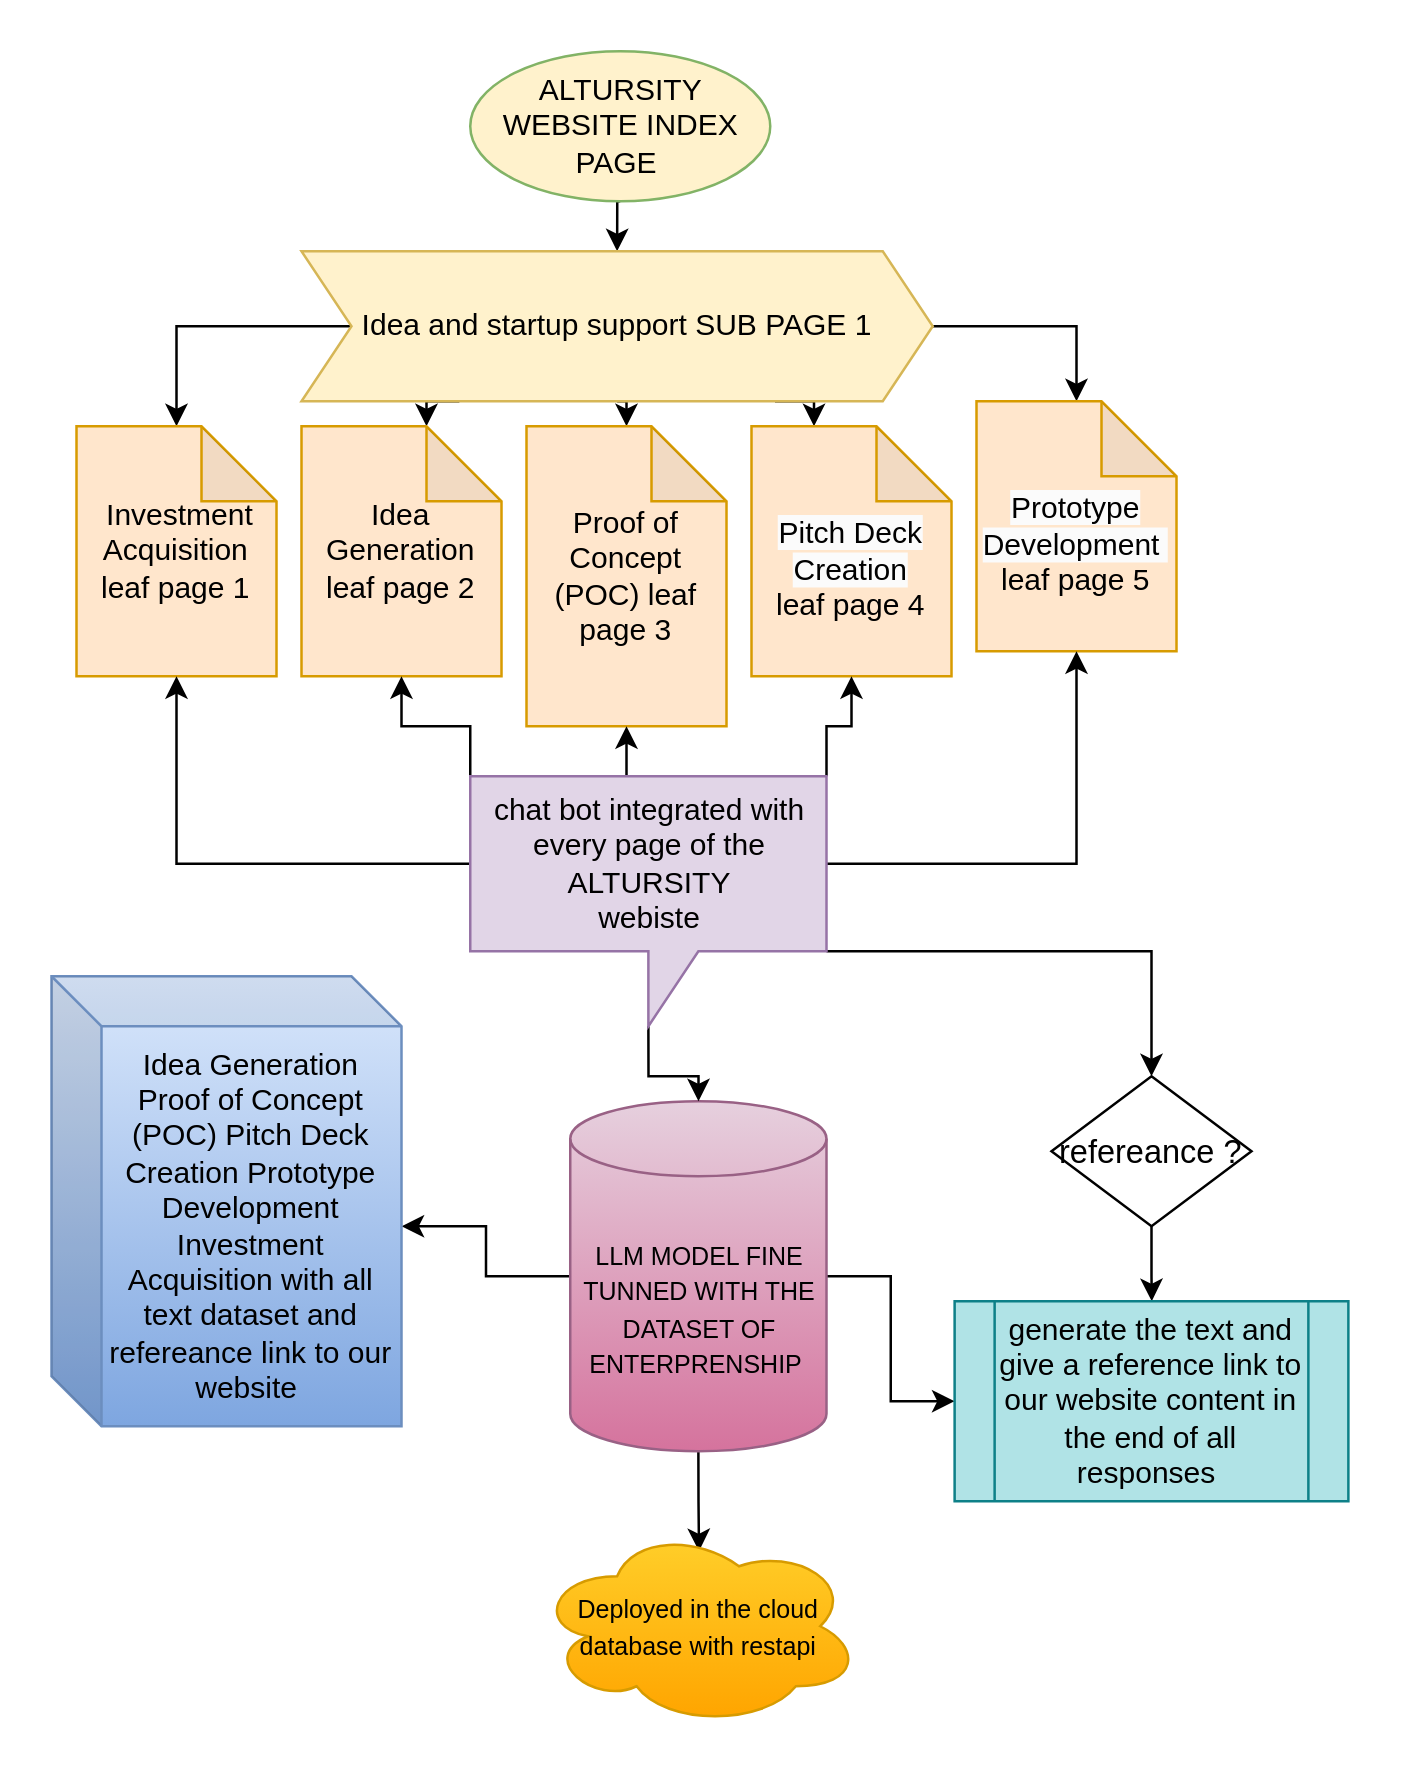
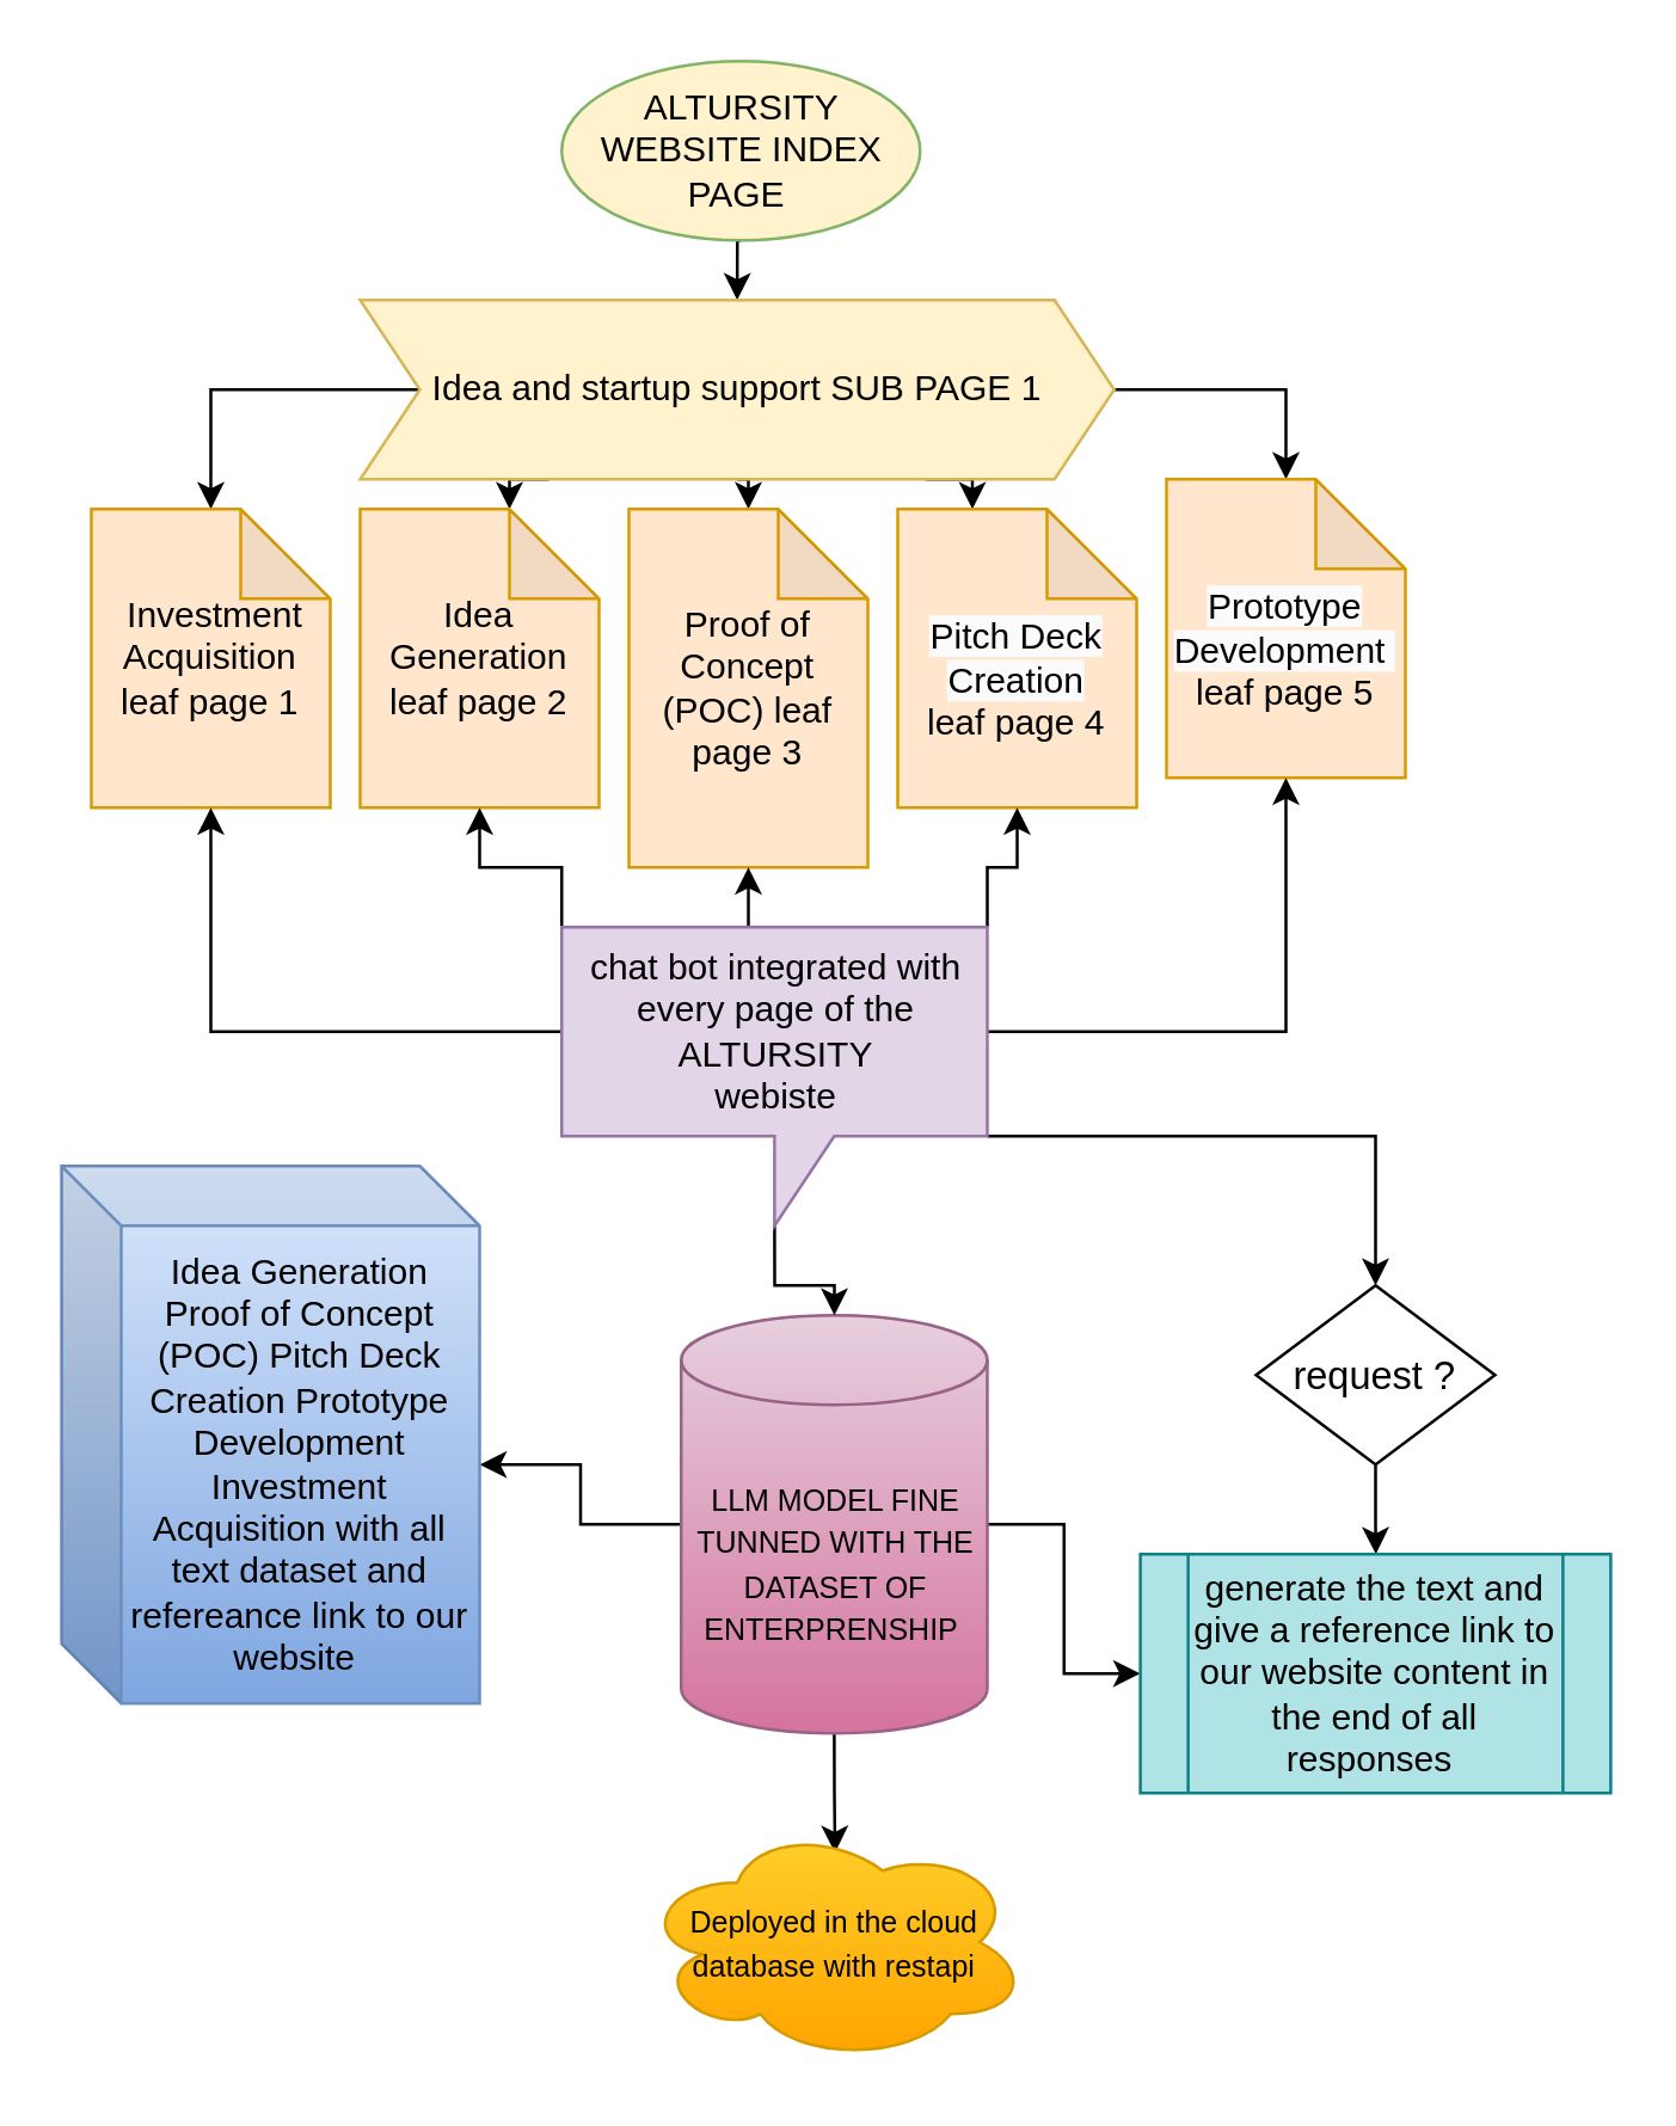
  <mxCell id="0" />
  <mxCell id="1" parent="0" />
  <mxCell id="2" style="edgeStyle=orthogonalEdgeStyle;rounded=0;orthogonalLoop=1;jettySize=auto;html=1;exitX=0.5;exitY=1;exitDx=0;exitDy=0;entryX=0.5;entryY=0;entryDx=0;entryDy=0;" edge="1" parent="1" source="3" target="13"><mxGeometry relative="1" as="geometry" /></mxCell>
  <mxCell id="3" value="ALTURSITY WEBSITE INDEX PAGE&amp;nbsp;" style="ellipse;whiteSpace=wrap;html=1;fillColor=#fff2cc;strokeColor=#82b366;" vertex="1" parent="1"><mxGeometry x="187.5" y="20" width="120" height="60" as="geometry" /></mxCell>
  <mxCell id="4" style="edgeStyle=orthogonalEdgeStyle;rounded=0;orthogonalLoop=1;jettySize=auto;html=1;exitX=0;exitY=0.5;exitDx=0;exitDy=0;exitPerimeter=0;entryX=0;entryY=0;entryDx=140;entryDy=100;entryPerimeter=0;" edge="1" parent="1" source="7" target="27"><mxGeometry relative="1" as="geometry" /></mxCell>
  <mxCell id="5" style="edgeStyle=orthogonalEdgeStyle;rounded=0;orthogonalLoop=1;jettySize=auto;html=1;exitX=1;exitY=0.5;exitDx=0;exitDy=0;exitPerimeter=0;entryX=0;entryY=0.5;entryDx=0;entryDy=0;" edge="1" parent="1" source="7" target="30"><mxGeometry relative="1" as="geometry" /></mxCell>
  <mxCell id="6" style="edgeStyle=orthogonalEdgeStyle;rounded=0;orthogonalLoop=1;jettySize=auto;html=1;exitX=0.5;exitY=1;exitDx=0;exitDy=0;exitPerimeter=0;" edge="1" parent="1" source="7"><mxGeometry relative="1" as="geometry"><mxPoint x="279" y="620" as="targetPoint" /></mxGeometry></mxCell>
  <mxCell id="7" value="&lt;font style=&quot;font-size: 10px;&quot;&gt;LLM MODEL FINE TUNNED WITH THE DATASET OF ENTERPRENSHIP&amp;nbsp;&lt;/font&gt;" style="shape=cylinder3;whiteSpace=wrap;html=1;boundedLbl=1;backgroundOutline=1;size=15;fillColor=#e6d0de;strokeColor=#996185;gradientColor=#d5739d;" vertex="1" parent="1"><mxGeometry x="227.5" y="440" width="102.5" height="140" as="geometry" /></mxCell>
  <mxCell id="8" style="edgeStyle=orthogonalEdgeStyle;rounded=0;orthogonalLoop=1;jettySize=auto;html=1;entryX=0.5;entryY=0;entryDx=0;entryDy=0;entryPerimeter=0;" edge="1" parent="1" source="13" target="14"><mxGeometry relative="1" as="geometry" /></mxCell>
  <mxCell id="9" style="edgeStyle=orthogonalEdgeStyle;rounded=0;orthogonalLoop=1;jettySize=auto;html=1;exitX=0.25;exitY=1;exitDx=0;exitDy=0;entryX=0;entryY=0;entryDx=50;entryDy=0;entryPerimeter=0;" edge="1" parent="1" source="13" target="17"><mxGeometry relative="1" as="geometry" /></mxCell>
  <mxCell id="10" style="edgeStyle=orthogonalEdgeStyle;rounded=0;orthogonalLoop=1;jettySize=auto;html=1;exitX=0.5;exitY=1;exitDx=0;exitDy=0;entryX=0.5;entryY=0;entryDx=0;entryDy=0;entryPerimeter=0;" edge="1" parent="1" source="13" target="18"><mxGeometry relative="1" as="geometry" /></mxCell>
  <mxCell id="11" style="edgeStyle=orthogonalEdgeStyle;rounded=0;orthogonalLoop=1;jettySize=auto;html=1;exitX=0.75;exitY=1;exitDx=0;exitDy=0;entryX=0;entryY=0;entryDx=25;entryDy=0;entryPerimeter=0;" edge="1" parent="1" source="13" target="16"><mxGeometry relative="1" as="geometry" /></mxCell>
  <mxCell id="12" style="edgeStyle=orthogonalEdgeStyle;rounded=0;orthogonalLoop=1;jettySize=auto;html=1;exitX=1;exitY=0.5;exitDx=0;exitDy=0;entryX=0.5;entryY=0;entryDx=0;entryDy=0;entryPerimeter=0;" edge="1" parent="1" source="13" target="15"><mxGeometry relative="1" as="geometry" /></mxCell>
  <mxCell id="13" value="Idea and startup support SUB PAGE 1" style="shape=step;perimeter=stepPerimeter;whiteSpace=wrap;html=1;fixedSize=1;fillColor=#fff2cc;strokeColor=#d6b656;" vertex="1" parent="1"><mxGeometry x="120" y="100" width="252.5" height="60" as="geometry" /></mxCell>
  <mxCell id="14" value="&amp;nbsp;Investment Acquisition leaf page 1" style="shape=note;whiteSpace=wrap;html=1;backgroundOutline=1;darkOpacity=0.05;fillColor=#ffe6cc;strokeColor=#d79b00;" vertex="1" parent="1"><mxGeometry x="30" y="170" width="80" height="100" as="geometry" /></mxCell>
  <mxCell id="15" value="&lt;br&gt;&lt;span style=&quot;color: rgb(0, 0, 0); font-family: Helvetica; font-size: 12px; font-style: normal; font-variant-ligatures: normal; font-variant-caps: normal; font-weight: 400; letter-spacing: normal; orphans: 2; text-align: center; text-indent: 0px; text-transform: none; widows: 2; word-spacing: 0px; -webkit-text-stroke-width: 0px; background-color: rgb(251, 251, 251); text-decoration-thickness: initial; text-decoration-style: initial; text-decoration-color: initial; float: none; display: inline !important;&quot;&gt;Prototype Development&lt;span&gt;&amp;nbsp;&lt;/span&gt;&lt;/span&gt;&lt;br&gt;leaf page 5" style="shape=note;whiteSpace=wrap;html=1;backgroundOutline=1;darkOpacity=0.05;fillColor=#ffe6cc;strokeColor=#d79b00;" vertex="1" parent="1"><mxGeometry x="390" y="160" width="80" height="100" as="geometry" /></mxCell>
  <mxCell id="16" value="&lt;br&gt;&lt;span style=&quot;color: rgb(0, 0, 0); font-family: Helvetica; font-size: 12px; font-style: normal; font-variant-ligatures: normal; font-variant-caps: normal; font-weight: 400; letter-spacing: normal; orphans: 2; text-align: center; text-indent: 0px; text-transform: none; widows: 2; word-spacing: 0px; -webkit-text-stroke-width: 0px; background-color: rgb(251, 251, 251); text-decoration-thickness: initial; text-decoration-style: initial; text-decoration-color: initial; float: none; display: inline !important;&quot;&gt;Pitch Deck Creation&lt;/span&gt;&lt;br&gt;leaf page 4" style="shape=note;whiteSpace=wrap;html=1;backgroundOutline=1;darkOpacity=0.05;fillColor=#ffe6cc;strokeColor=#d79b00;" vertex="1" parent="1"><mxGeometry x="300" y="170" width="80" height="100" as="geometry" /></mxCell>
  <mxCell id="17" value="Idea Generation&lt;br&gt;leaf page 2" style="shape=note;whiteSpace=wrap;html=1;backgroundOutline=1;darkOpacity=0.05;fillColor=#ffe6cc;strokeColor=#d79b00;" vertex="1" parent="1"><mxGeometry x="120" y="170" width="80" height="100" as="geometry" /></mxCell>
  <mxCell id="18" value="Proof of Concept (POC) leaf page 3" style="shape=note;whiteSpace=wrap;html=1;backgroundOutline=1;darkOpacity=0.05;fillColor=#ffe6cc;strokeColor=#d79b00;" vertex="1" parent="1"><mxGeometry x="210" y="170" width="80" height="120" as="geometry" /></mxCell>
  <mxCell id="19" style="edgeStyle=orthogonalEdgeStyle;rounded=0;orthogonalLoop=1;jettySize=auto;html=1;exitX=0;exitY=0;exitDx=0;exitDy=35;exitPerimeter=0;entryX=0.5;entryY=1;entryDx=0;entryDy=0;entryPerimeter=0;" edge="1" parent="1" source="26" target="14"><mxGeometry relative="1" as="geometry" /></mxCell>
  <mxCell id="20" style="edgeStyle=orthogonalEdgeStyle;rounded=0;orthogonalLoop=1;jettySize=auto;html=1;exitX=0;exitY=0;exitDx=0;exitDy=0;exitPerimeter=0;" edge="1" parent="1" source="26" target="17"><mxGeometry relative="1" as="geometry" /></mxCell>
  <mxCell id="21" style="edgeStyle=orthogonalEdgeStyle;rounded=0;orthogonalLoop=1;jettySize=auto;html=1;exitX=0.5;exitY=0;exitDx=0;exitDy=0;exitPerimeter=0;entryX=0.5;entryY=1;entryDx=0;entryDy=0;entryPerimeter=0;" edge="1" parent="1" source="26" target="18"><mxGeometry relative="1" as="geometry" /></mxCell>
  <mxCell id="22" style="edgeStyle=orthogonalEdgeStyle;rounded=0;orthogonalLoop=1;jettySize=auto;html=1;exitX=1;exitY=0;exitDx=0;exitDy=0;exitPerimeter=0;entryX=0.5;entryY=1;entryDx=0;entryDy=0;entryPerimeter=0;" edge="1" parent="1" source="26" target="16"><mxGeometry relative="1" as="geometry" /></mxCell>
  <mxCell id="23" style="edgeStyle=orthogonalEdgeStyle;rounded=0;orthogonalLoop=1;jettySize=auto;html=1;exitX=0;exitY=0;exitDx=142.5;exitDy=35;exitPerimeter=0;entryX=0.5;entryY=1;entryDx=0;entryDy=0;entryPerimeter=0;" edge="1" parent="1" source="26" target="15"><mxGeometry relative="1" as="geometry" /></mxCell>
  <mxCell id="24" style="edgeStyle=orthogonalEdgeStyle;rounded=0;orthogonalLoop=1;jettySize=auto;html=1;exitX=0;exitY=0;exitDx=71.25;exitDy=100;exitPerimeter=0;" edge="1" parent="1" source="26" target="7"><mxGeometry relative="1" as="geometry" /></mxCell>
  <mxCell id="25" style="edgeStyle=orthogonalEdgeStyle;rounded=0;orthogonalLoop=1;jettySize=auto;html=1;exitX=0;exitY=0;exitDx=142.5;exitDy=70;exitPerimeter=0;entryX=0.5;entryY=0;entryDx=0;entryDy=0;" edge="1" parent="1" source="26" target="29"><mxGeometry relative="1" as="geometry" /></mxCell>
  <mxCell id="26" value="chat bot integrated with every page of the ALTURSITY&lt;br&gt;webiste" style="shape=callout;whiteSpace=wrap;html=1;perimeter=calloutPerimeter;fillColor=#e1d5e7;strokeColor=#9673a6;" vertex="1" parent="1"><mxGeometry x="187.5" y="310" width="142.5" height="100" as="geometry" /></mxCell>
  <mxCell id="27" value="Idea Generation Proof of Concept (POC) Pitch Deck Creation Prototype Development Investment Acquisition with all text dataset and refereance link to our website&amp;nbsp;" style="shape=cube;whiteSpace=wrap;html=1;boundedLbl=1;backgroundOutline=1;darkOpacity=0.05;darkOpacity2=0.1;fillColor=#dae8fc;strokeColor=#6c8ebf;gradientColor=#7ea6e0;" vertex="1" parent="1"><mxGeometry x="20" y="390" width="140" height="180" as="geometry" /></mxCell>
  <mxCell id="28" style="edgeStyle=orthogonalEdgeStyle;rounded=0;orthogonalLoop=1;jettySize=auto;html=1;exitX=0.5;exitY=1;exitDx=0;exitDy=0;" edge="1" parent="1" source="29" target="30"><mxGeometry relative="1" as="geometry" /></mxCell>
- <mxCell id="29" value="&lt;font style=&quot;font-size: 13px;&quot;&gt;refereance ?&lt;/font&gt;" style="rhombus;whiteSpace=wrap;html=1;" vertex="1" parent="1"><mxGeometry x="420" y="430" width="80" height="60" as="geometry" /></mxCell>
+ <mxCell id="29" value="&lt;font style=&quot;font-size: 13px;&quot;&gt;request ?&lt;/font&gt;" style="rhombus;whiteSpace=wrap;html=1;" vertex="1" parent="1"><mxGeometry x="420" y="430" width="80" height="60" as="geometry" /></mxCell>
  <mxCell id="30" value="generate the text and give a reference link to our website content in the end of all responses&amp;nbsp;" style="shape=process;whiteSpace=wrap;html=1;backgroundOutline=1;fillColor=#b0e3e6;strokeColor=#0e8088;" vertex="1" parent="1"><mxGeometry x="381.25" y="520" width="157.5" height="80" as="geometry" /></mxCell>
  <mxCell id="31" value="&lt;font style=&quot;font-size: 10px;&quot;&gt;Deployed in the cloud database with restapi&lt;/font&gt;" style="ellipse;shape=cloud;whiteSpace=wrap;html=1;fillColor=#ffcd28;strokeColor=#d79b00;gradientColor=#ffa500;" vertex="1" parent="1"><mxGeometry x="213.75" y="610" width="130" height="80" as="geometry" /></mxCell>
